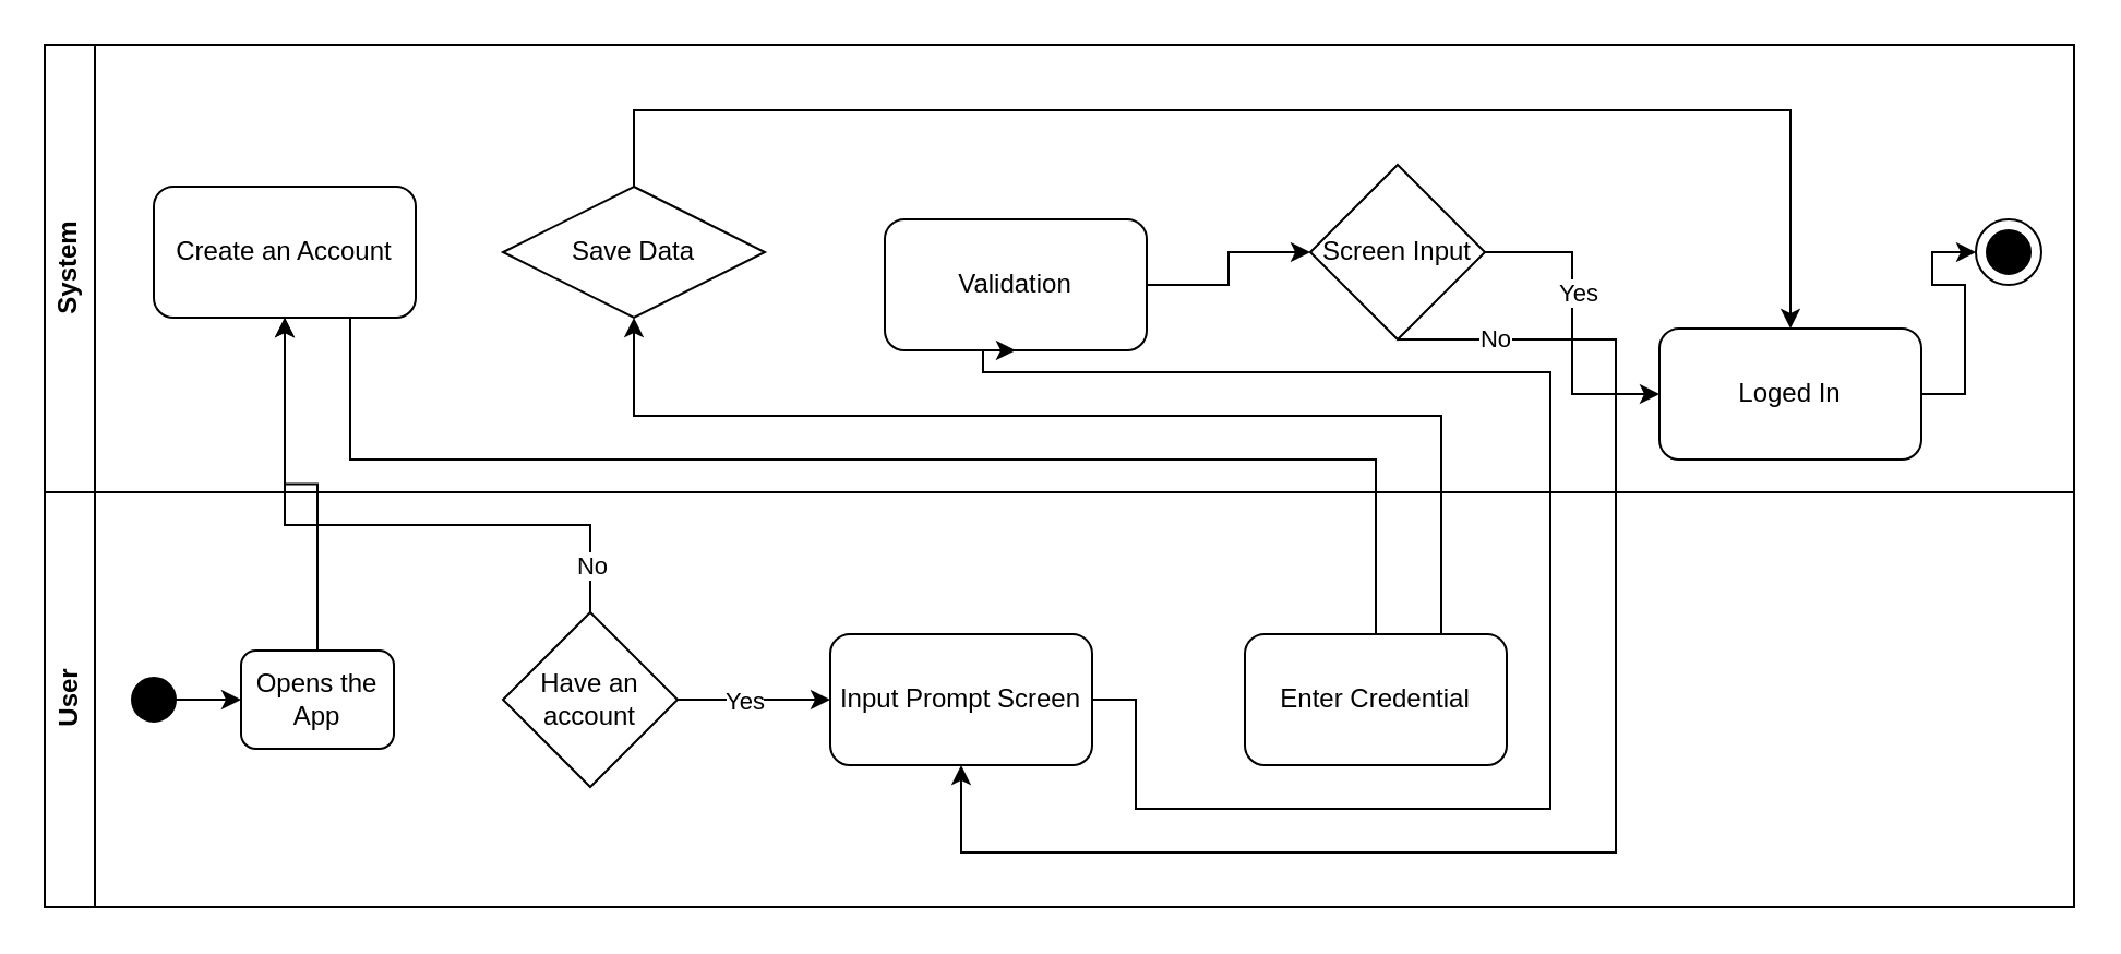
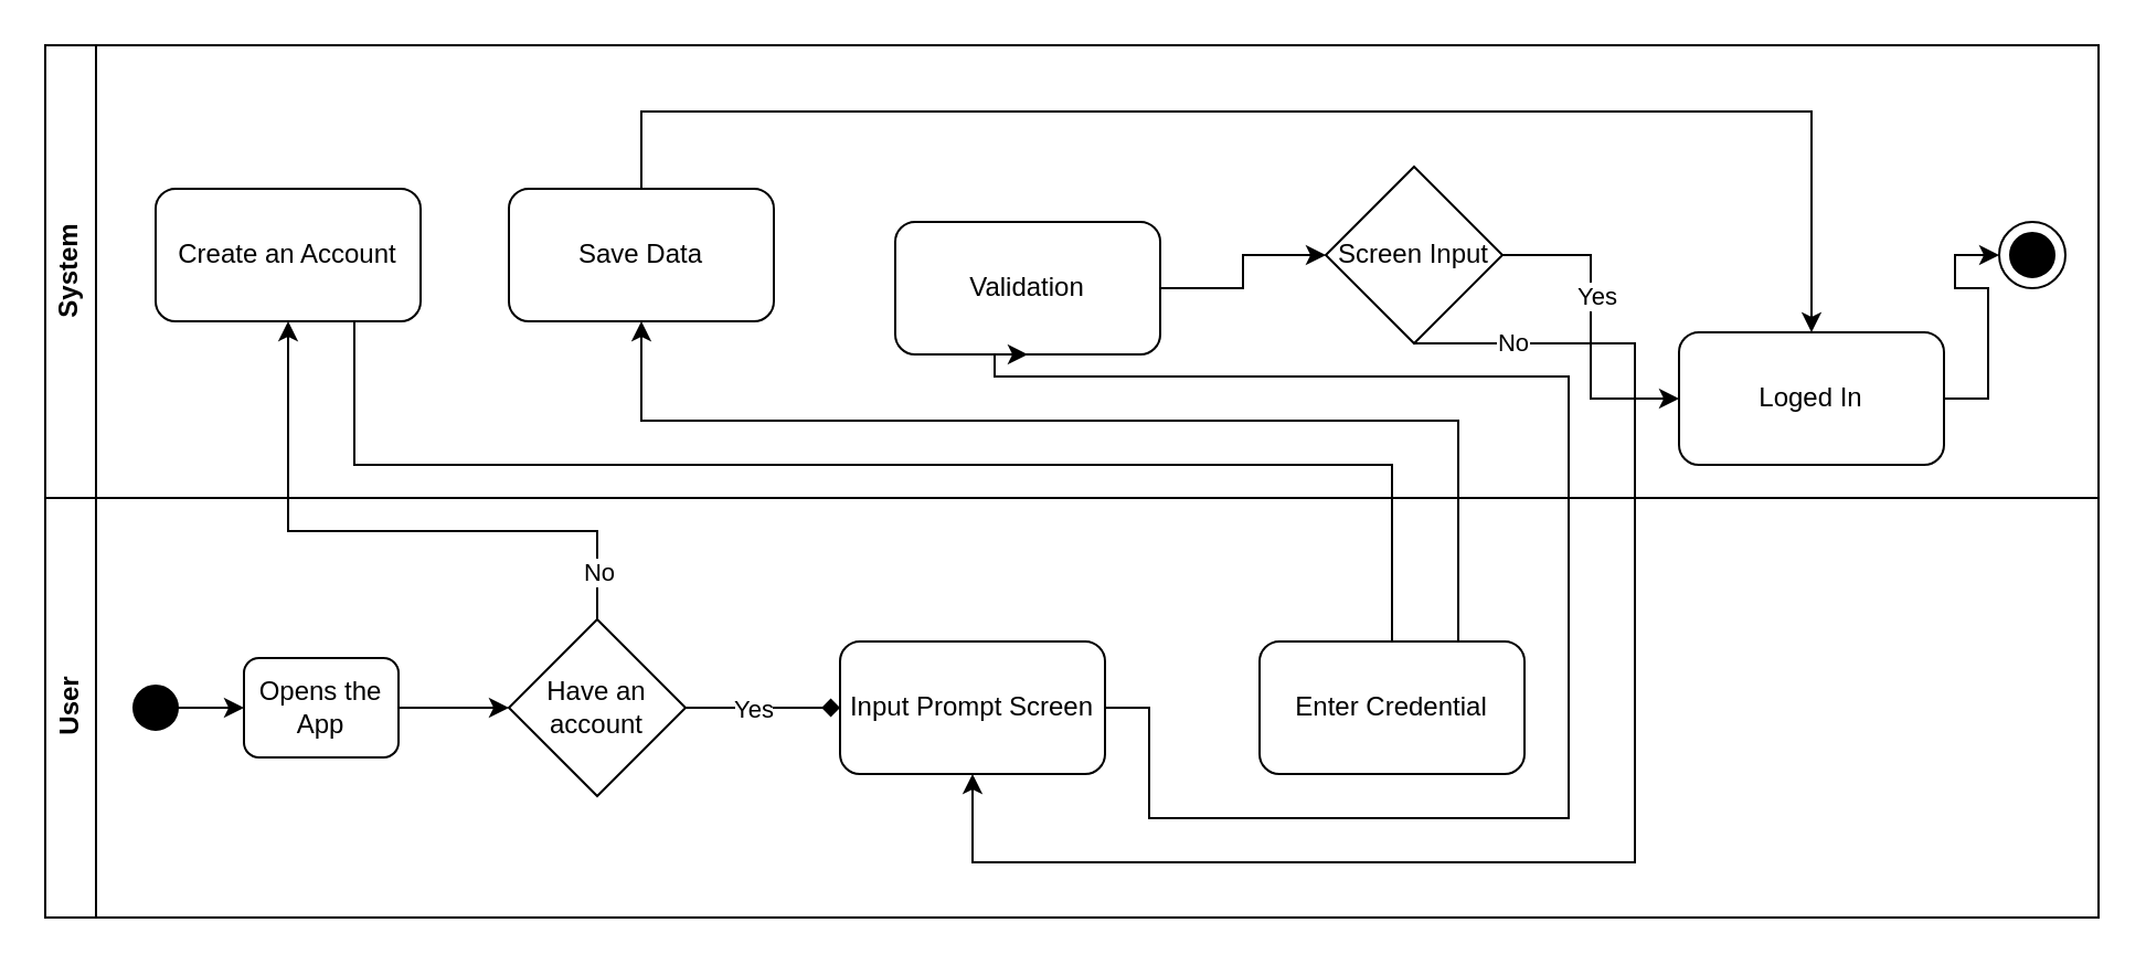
  <mxCell id="0" />
  <mxCell id="1" parent="0" />
  <mxCell id="2" value="System" style="swimlane;horizontal=0;whiteSpace=wrap;html=1;" vertex="1" parent="1"><mxGeometry x="20" y="20" width="930" height="205" as="geometry" /></mxCell>
  <mxCell id="3" value="" style="ellipse;whiteSpace=wrap;html=1;aspect=fixed;" vertex="1" parent="2"><mxGeometry x="885" y="80" width="30" height="30" as="geometry" /></mxCell>
  <mxCell id="4" value="Create an Account" style="rounded=1;whiteSpace=wrap;html=1;" vertex="1" parent="2"><mxGeometry x="50" y="65" width="120" height="60" as="geometry" /></mxCell>
  <mxCell id="5" style="edgeStyle=orthogonalEdgeStyle;rounded=0;orthogonalLoop=1;jettySize=auto;html=1;exitX=0.5;exitY=0;exitDx=0;exitDy=0;entryX=0.5;entryY=0;entryDx=0;entryDy=0;" edge="1" parent="2" source="6" target="13"><mxGeometry relative="1" as="geometry"><Array as="points"><mxPoint x="270" y="30" /><mxPoint x="800" y="30" /></Array></mxGeometry></mxCell>
- <mxCell id="6" value="Save Data" style="rhombus;whiteSpace=wrap;html=1;" vertex="1" parent="2"><mxGeometry x="210" y="65" width="120" height="60" as="geometry" /></mxCell>
+ <mxCell id="6" value="Save Data" style="rounded=1;whiteSpace=wrap;html=1;" vertex="1" parent="2"><mxGeometry x="210" y="65" width="120" height="60" as="geometry" /></mxCell>
  <mxCell id="7" style="edgeStyle=orthogonalEdgeStyle;rounded=0;orthogonalLoop=1;jettySize=auto;html=1;entryX=0;entryY=0.5;entryDx=0;entryDy=0;" edge="1" parent="2" source="8" target="11"><mxGeometry relative="1" as="geometry" /></mxCell>
  <mxCell id="8" value="Validation" style="rounded=1;whiteSpace=wrap;html=1;" vertex="1" parent="2"><mxGeometry x="385" y="80" width="120" height="60" as="geometry" /></mxCell>
  <mxCell id="9" style="edgeStyle=orthogonalEdgeStyle;rounded=0;orthogonalLoop=1;jettySize=auto;html=1;" edge="1" parent="2" source="11" target="13"><mxGeometry relative="1" as="geometry" /></mxCell>
  <mxCell id="10" value="Yes" style="edgeLabel;html=1;align=center;verticalAlign=middle;resizable=0;points=[];" vertex="1" connectable="0" parent="9"><mxGeometry x="-0.2" y="2" relative="1" as="geometry"><mxPoint as="offset" /></mxGeometry></mxCell>
  <mxCell id="11" value="Screen Input" style="rhombus;whiteSpace=wrap;html=1;" vertex="1" parent="2"><mxGeometry x="580" y="55" width="80" height="80" as="geometry" /></mxCell>
  <mxCell id="12" style="edgeStyle=orthogonalEdgeStyle;rounded=0;orthogonalLoop=1;jettySize=auto;html=1;entryX=0;entryY=0.5;entryDx=0;entryDy=0;" edge="1" parent="2" source="13" target="3"><mxGeometry relative="1" as="geometry" /></mxCell>
  <mxCell id="13" value="Loged In" style="rounded=1;whiteSpace=wrap;html=1;" vertex="1" parent="2"><mxGeometry x="740" y="130" width="120" height="60" as="geometry" /></mxCell>
  <mxCell id="14" value="" style="ellipse;whiteSpace=wrap;html=1;aspect=fixed;fillColor=#000000;" vertex="1" parent="2"><mxGeometry x="890" y="85" width="20" height="20" as="geometry" /></mxCell>
  <mxCell id="15" value="User" style="swimlane;horizontal=0;whiteSpace=wrap;html=1;" vertex="1" parent="1"><mxGeometry x="20" y="225" width="930" height="190" as="geometry" /></mxCell>
  <mxCell id="16" style="edgeStyle=orthogonalEdgeStyle;rounded=0;orthogonalLoop=1;jettySize=auto;html=1;exitX=1;exitY=0.5;exitDx=0;exitDy=0;" edge="1" parent="15" source="17" target="19"><mxGeometry relative="1" as="geometry" /></mxCell>
  <mxCell id="17" value="" style="ellipse;whiteSpace=wrap;html=1;aspect=fixed;fillColor=#000000;" vertex="1" parent="15"><mxGeometry x="40" y="85" width="20" height="20" as="geometry" /></mxCell>
- <mxCell id="18" style="edgeStyle=orthogonalEdgeStyle;rounded=0;orthogonalLoop=1;jettySize=auto;html=1;" edge="1" parent="15" source="19" target="4"><mxGeometry relative="1" as="geometry" /></mxCell>
+ <mxCell id="18" style="edgeStyle=orthogonalEdgeStyle;rounded=0;orthogonalLoop=1;jettySize=auto;html=1;entryX=0;entryY=0.5;entryDx=0;entryDy=0;" edge="1" parent="15" source="19" target="22"><mxGeometry relative="1" as="geometry" /></mxCell>
  <mxCell id="19" value="Opens the App" style="rounded=1;whiteSpace=wrap;html=1;" vertex="1" parent="15"><mxGeometry x="90" y="72.5" width="70" height="45" as="geometry" /></mxCell>
- <mxCell id="20" style="edgeStyle=orthogonalEdgeStyle;rounded=0;orthogonalLoop=1;jettySize=auto;html=1;exitX=1;exitY=0.5;exitDx=0;exitDy=0;" edge="1" parent="15" source="22" target="23"><mxGeometry relative="1" as="geometry" /></mxCell>
+ <mxCell id="20" style="edgeStyle=orthogonalEdgeStyle;rounded=0;orthogonalLoop=1;jettySize=auto;html=1;exitX=1;exitY=0.5;exitDx=0;exitDy=0;endArrow=diamond;" edge="1" parent="15" source="22" target="23"><mxGeometry relative="1" as="geometry" /></mxCell>
  <mxCell id="21" value="Yes" style="edgeLabel;html=1;align=center;verticalAlign=middle;resizable=0;points=[];" vertex="1" connectable="0" parent="20"><mxGeometry x="0.05" y="-2" relative="1" as="geometry"><mxPoint x="-7" y="-2" as="offset" /></mxGeometry></mxCell>
  <mxCell id="22" value="Have an account" style="rhombus;whiteSpace=wrap;html=1;" vertex="1" parent="15"><mxGeometry x="210" y="55" width="80" height="80" as="geometry" /></mxCell>
  <mxCell id="23" value="Input Prompt Screen" style="rounded=1;whiteSpace=wrap;html=1;" vertex="1" parent="15"><mxGeometry x="360" y="65" width="120" height="60" as="geometry" /></mxCell>
  <mxCell id="24" value="Enter Credential" style="rounded=1;whiteSpace=wrap;html=1;" vertex="1" parent="15"><mxGeometry x="550" y="65" width="120" height="60" as="geometry" /></mxCell>
  <mxCell id="25" style="edgeStyle=orthogonalEdgeStyle;rounded=0;orthogonalLoop=1;jettySize=auto;html=1;entryX=0.5;entryY=1;entryDx=0;entryDy=0;" edge="1" parent="1" source="22" target="4"><mxGeometry relative="1" as="geometry"><Array as="points"><mxPoint x="270" y="240" /><mxPoint x="130" y="240" /></Array></mxGeometry></mxCell>
  <mxCell id="26" value="No" style="edgeLabel;html=1;align=center;verticalAlign=middle;resizable=0;points=[];" vertex="1" connectable="0" parent="25"><mxGeometry x="-0.84" y="2" relative="1" as="geometry"><mxPoint x="2" as="offset" /></mxGeometry></mxCell>
  <mxCell id="27" style="edgeStyle=orthogonalEdgeStyle;rounded=0;orthogonalLoop=1;jettySize=auto;html=1;exitX=0.75;exitY=1;exitDx=0;exitDy=0;entryX=0.5;entryY=0;entryDx=0;entryDy=0;endArrow=none;" edge="1" parent="1" source="4" target="24"><mxGeometry relative="1" as="geometry"><Array as="points"><mxPoint x="160" y="210" /><mxPoint x="630" y="210" /></Array></mxGeometry></mxCell>
  <mxCell id="28" style="edgeStyle=orthogonalEdgeStyle;rounded=0;orthogonalLoop=1;jettySize=auto;html=1;exitX=0.75;exitY=0;exitDx=0;exitDy=0;entryX=0.5;entryY=1;entryDx=0;entryDy=0;" edge="1" parent="1" source="24" target="6"><mxGeometry relative="1" as="geometry"><Array as="points"><mxPoint x="660" y="190" /><mxPoint x="290" y="190" /></Array></mxGeometry></mxCell>
  <mxCell id="29" style="edgeStyle=orthogonalEdgeStyle;rounded=0;orthogonalLoop=1;jettySize=auto;html=1;exitX=1;exitY=0.5;exitDx=0;exitDy=0;entryX=0.5;entryY=1;entryDx=0;entryDy=0;" edge="1" parent="1" source="23" target="8"><mxGeometry relative="1" as="geometry"><Array as="points"><mxPoint x="520" y="320" /><mxPoint x="520" y="370" /><mxPoint x="710" y="370" /><mxPoint x="710" y="170" /><mxPoint x="450" y="170" /></Array></mxGeometry></mxCell>
  <mxCell id="30" style="edgeStyle=orthogonalEdgeStyle;rounded=0;orthogonalLoop=1;jettySize=auto;html=1;exitX=0.5;exitY=1;exitDx=0;exitDy=0;entryX=0.5;entryY=1;entryDx=0;entryDy=0;" edge="1" parent="1" source="11" target="23"><mxGeometry relative="1" as="geometry"><Array as="points"><mxPoint x="740" y="155" /><mxPoint x="740" y="390" /><mxPoint x="440" y="390" /></Array></mxGeometry></mxCell>
  <mxCell id="31" value="No" style="edgeLabel;html=1;align=center;verticalAlign=middle;resizable=0;points=[];" vertex="1" connectable="0" parent="30"><mxGeometry x="-0.87" y="1" relative="1" as="geometry"><mxPoint as="offset" /></mxGeometry></mxCell>
